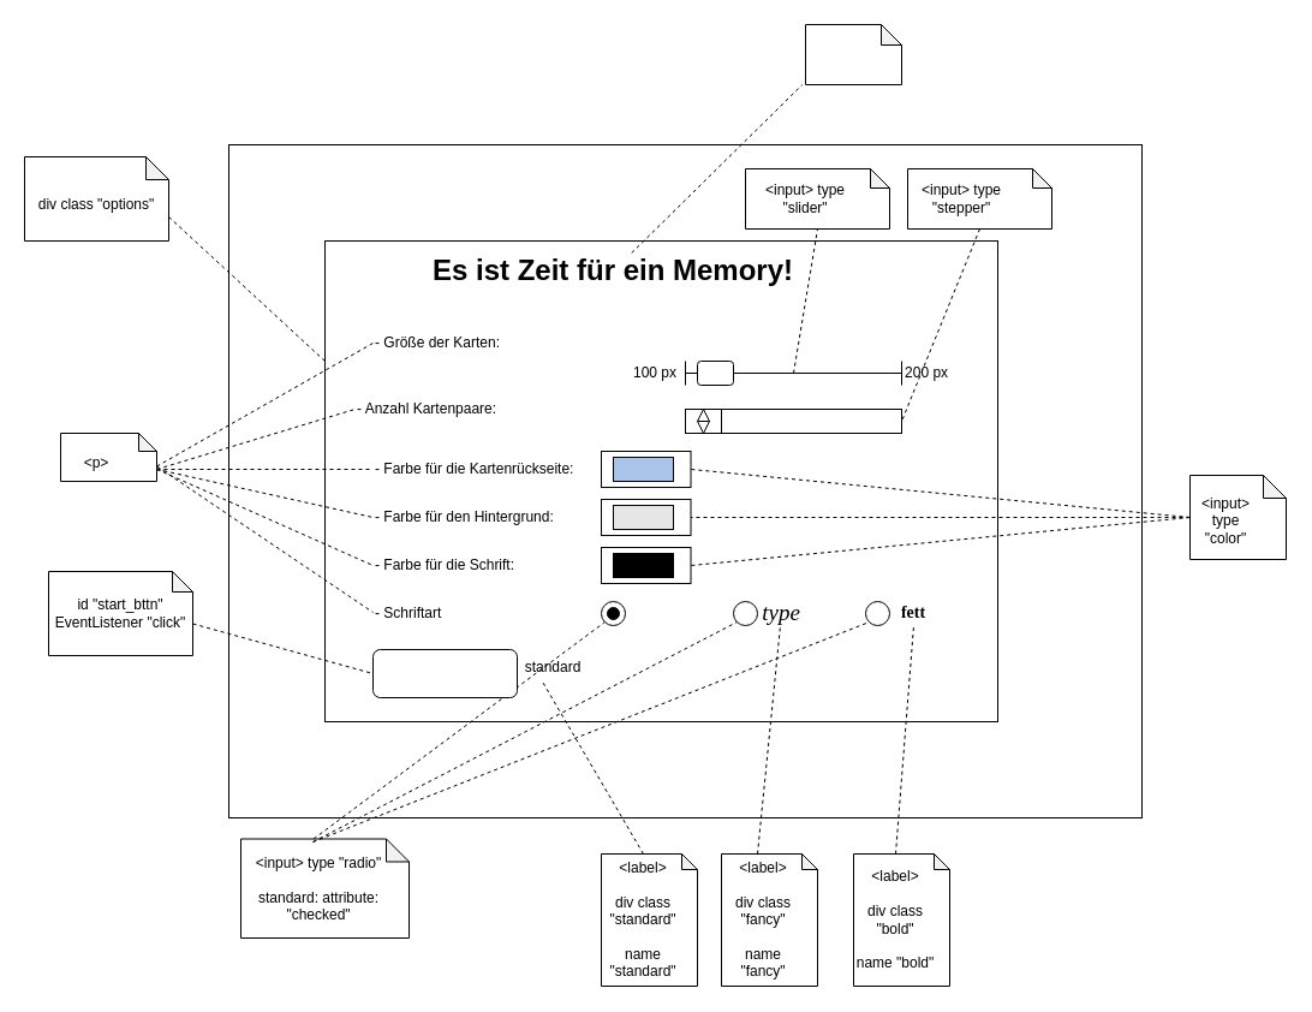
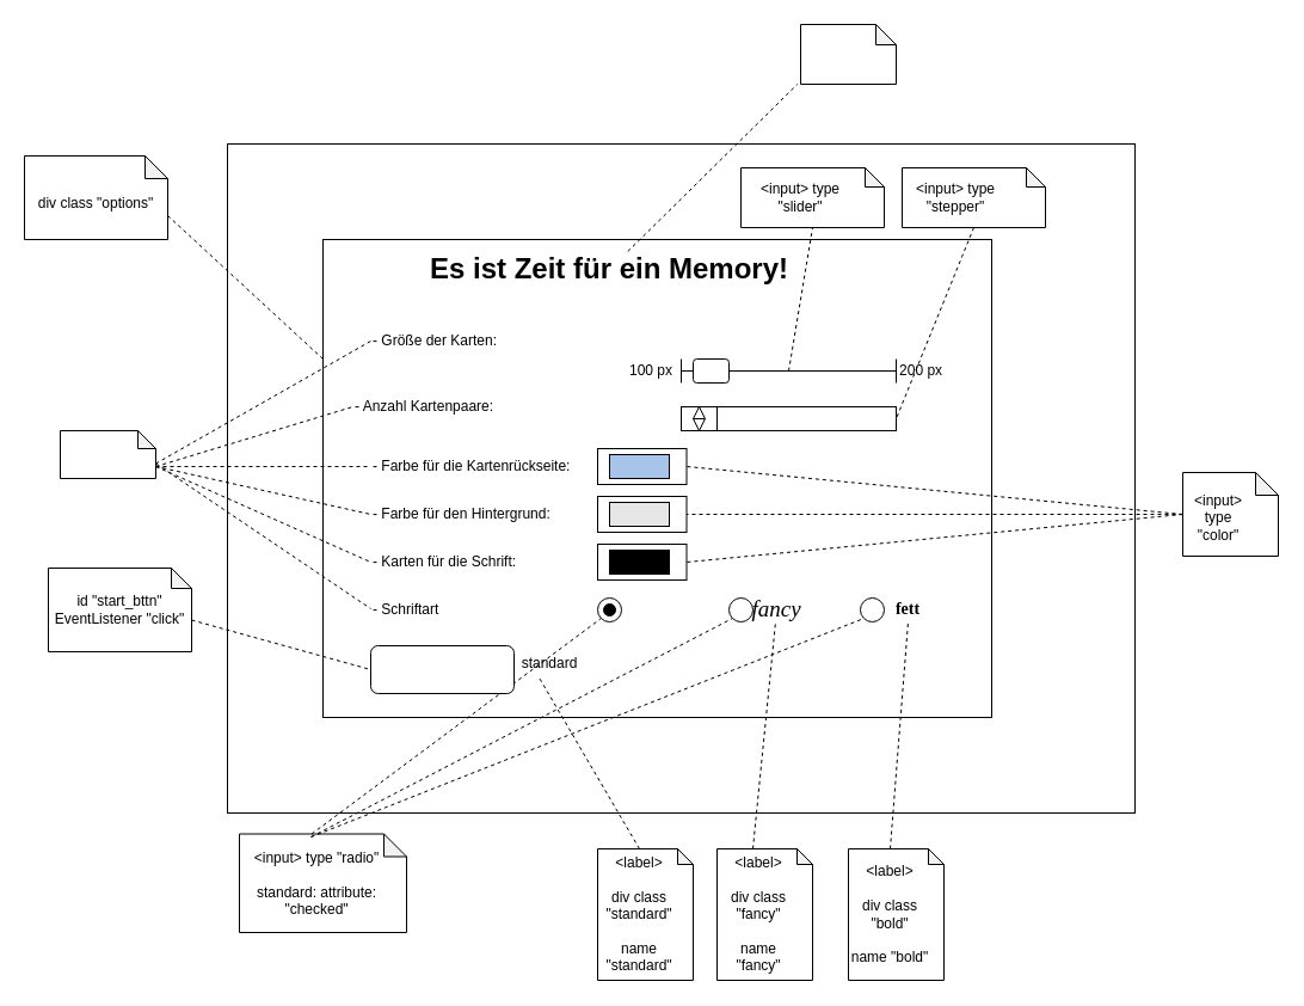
  <mxCell id="0" />
  <mxCell id="1" parent="0" />
  <mxCell id="2" value="" style="rounded=0;whiteSpace=wrap;html=1;fillColor=none;" parent="1" vertex="1"><mxGeometry x="270" y="200" width="560" height="400" as="geometry" /></mxCell>
  <mxCell id="3" value="" style="rounded=0;whiteSpace=wrap;html=1;glass=0;fillColor=none;" parent="1" vertex="1"><mxGeometry x="190" y="120" width="760" height="560" as="geometry" /></mxCell>
  <mxCell id="4" value="&lt;h1&gt;Es ist Zeit für ein Memory!&lt;/h1&gt;" style="text;html=1;strokeColor=none;fillColor=none;align=center;verticalAlign=middle;whiteSpace=wrap;rounded=0;glass=0;" parent="1" vertex="1"><mxGeometry x="320" y="210" width="380" height="30" as="geometry" /></mxCell>
  <mxCell id="5" value="- Größe der Karten:" style="text;html=1;strokeColor=none;fillColor=none;align=left;verticalAlign=middle;whiteSpace=wrap;rounded=0;glass=0;" parent="1" vertex="1"><mxGeometry x="310" y="270" width="200" height="30" as="geometry" /></mxCell>
  <mxCell id="6" value="- Anzahl Kartenpaare:" style="text;html=1;strokeColor=none;fillColor=none;align=left;verticalAlign=middle;whiteSpace=wrap;rounded=0;glass=0;" parent="1" vertex="1"><mxGeometry x="295" y="330" width="200" height="20" as="geometry" /></mxCell>
  <mxCell id="7" value="- Farbe für die Kartenrückseite:" style="text;html=1;strokeColor=none;fillColor=none;align=left;verticalAlign=middle;whiteSpace=wrap;rounded=0;glass=0;" parent="1" vertex="1"><mxGeometry x="310" y="380" width="200" height="20" as="geometry" /></mxCell>
  <mxCell id="8" value="- Farbe für den Hintergrund:" style="text;html=1;strokeColor=none;fillColor=none;align=left;verticalAlign=middle;whiteSpace=wrap;rounded=0;glass=0;" parent="1" vertex="1"><mxGeometry x="310" y="420" width="200" height="20" as="geometry" /></mxCell>
- <mxCell id="9" value="- Farbe für die Schrift:" style="text;html=1;strokeColor=none;fillColor=none;align=left;verticalAlign=middle;whiteSpace=wrap;rounded=0;glass=0;" parent="1" vertex="1"><mxGeometry x="310" y="460" width="200" height="20" as="geometry" /></mxCell>
+ <mxCell id="9" value="- Karten für die Schrift:" style="text;html=1;strokeColor=none;fillColor=none;align=left;verticalAlign=middle;whiteSpace=wrap;rounded=0;glass=0;" parent="1" vertex="1"><mxGeometry x="310" y="460" width="200" height="20" as="geometry" /></mxCell>
  <mxCell id="10" value="- Schriftart" style="text;html=1;strokeColor=none;fillColor=none;align=left;verticalAlign=middle;whiteSpace=wrap;rounded=0;glass=0;" parent="1" vertex="1"><mxGeometry x="310" y="500" width="200" height="20" as="geometry" /></mxCell>
  <mxCell id="11" value="standard" style="text;html=1;strokeColor=none;fillColor=none;align=center;verticalAlign=middle;whiteSpace=wrap;rounded=0;glass=0;" parent="1" vertex="1"><mxGeometry x="440" y="545" width="40" height="20" as="geometry" /></mxCell>
  <mxCell id="12" value="fett" style="text;html=1;strokeColor=none;fillColor=none;align=center;verticalAlign=middle;whiteSpace=wrap;rounded=0;glass=0;fontFamily=Verdana;fontSize=14;fontStyle=1" parent="1" vertex="1"><mxGeometry x="740" y="500" width="40" height="20" as="geometry" /></mxCell>
  <mxCell id="13" value="" style="ellipse;whiteSpace=wrap;html=1;aspect=fixed;glass=0;fontFamily=Verdana;fontSize=14;align=left;" parent="1" vertex="1"><mxGeometry x="500" y="500" width="20" height="20" as="geometry" /></mxCell>
  <mxCell id="14" value="" style="ellipse;whiteSpace=wrap;html=1;aspect=fixed;glass=0;fillColor=none;fontFamily=Verdana;fontSize=14;align=left;" parent="1" vertex="1"><mxGeometry x="720" y="500" width="20" height="20" as="geometry" /></mxCell>
  <mxCell id="15" value="" style="ellipse;whiteSpace=wrap;html=1;aspect=fixed;glass=0;fontFamily=Verdana;fontSize=14;align=left;fillColor=#000000;" parent="1" vertex="1"><mxGeometry x="505" y="505" width="10" height="10" as="geometry" /></mxCell>
  <mxCell id="16" value="" style="shape=crossbar;whiteSpace=wrap;html=1;rounded=1;glass=0;fillColor=none;fontFamily=Helvetica;fontSize=16;align=left;" parent="1" vertex="1"><mxGeometry x="570" y="300" width="180" height="20" as="geometry" /></mxCell>
  <mxCell id="17" value="100 px&amp;nbsp; &amp;nbsp; &amp;nbsp; &amp;nbsp; &amp;nbsp; &amp;nbsp; &amp;nbsp; &amp;nbsp; &amp;nbsp; &amp;nbsp; &amp;nbsp; &amp;nbsp; &amp;nbsp; &amp;nbsp; &amp;nbsp; &amp;nbsp; &amp;nbsp; &amp;nbsp; &amp;nbsp; &amp;nbsp; &amp;nbsp; &amp;nbsp; &amp;nbsp; &amp;nbsp; &amp;nbsp; &amp;nbsp; &amp;nbsp; &amp;nbsp; &amp;nbsp;200 px" style="text;html=1;strokeColor=none;fillColor=none;align=left;verticalAlign=middle;whiteSpace=wrap;rounded=0;glass=0;fontFamily=Helvetica;fontSize=12;" parent="1" vertex="1"><mxGeometry x="525" y="300" width="290" height="20" as="geometry" /></mxCell>
  <mxCell id="18" value="" style="endArrow=none;dashed=1;html=1;fontFamily=Helvetica;fontSize=12;" parent="1" source="4" edge="1"><mxGeometry width="50" height="50" relative="1" as="geometry"><mxPoint x="630" y="200" as="sourcePoint" /><mxPoint x="667.273" y="70" as="targetPoint" /></mxGeometry></mxCell>
  <mxCell id="19" value="" style="shape=note;whiteSpace=wrap;html=1;backgroundOutline=1;darkOpacity=0.05;glass=0;labelBackgroundColor=none;fillColor=#ffffff;fontFamily=Helvetica;fontSize=12;align=left;size=17;" parent="1" vertex="1"><mxGeometry x="670" y="20" width="80" height="50" as="geometry" /></mxCell>
  <mxCell id="20" value="" style="endArrow=none;dashed=1;html=1;fontFamily=Helvetica;fontSize=12;exitX=0;exitY=0.25;exitDx=0;exitDy=0;" parent="1" source="2" edge="1"><mxGeometry width="50" height="50" relative="1" as="geometry"><mxPoint x="470" y="270" as="sourcePoint" /><mxPoint x="140" y="180" as="targetPoint" /></mxGeometry></mxCell>
  <mxCell id="21" value="" style="shape=note;whiteSpace=wrap;html=1;backgroundOutline=1;darkOpacity=0.05;glass=0;labelBackgroundColor=none;fillColor=#ffffff;fontFamily=Helvetica;fontSize=12;align=left;size=19;" parent="1" vertex="1"><mxGeometry x="20" y="130" width="120" height="70" as="geometry" /></mxCell>
  <mxCell id="22" value="div class &quot;options&quot;&lt;br&gt;" style="text;html=1;strokeColor=none;fillColor=none;align=center;verticalAlign=middle;whiteSpace=wrap;rounded=0;glass=0;labelBackgroundColor=none;fontFamily=Helvetica;fontSize=12;" parent="1" vertex="1"><mxGeometry x="30" y="140" width="100" height="60" as="geometry" /></mxCell>
  <mxCell id="23" value="" style="shape=note;whiteSpace=wrap;html=1;backgroundOutline=1;darkOpacity=0.05;size=13;" parent="1" vertex="1"><mxGeometry x="500" y="710" width="80" height="110" as="geometry" /></mxCell>
  <mxCell id="24" value="&amp;lt;label&amp;gt;&lt;br&gt;&lt;br&gt;div class &quot;standard&quot;&lt;br&gt;&lt;br&gt;name &quot;standard&quot;" style="text;html=1;strokeColor=none;fillColor=none;align=center;verticalAlign=middle;whiteSpace=wrap;rounded=0;" parent="1" vertex="1"><mxGeometry x="500" y="710" width="70" height="110" as="geometry" /></mxCell>
  <mxCell id="25" value="" style="shape=note;whiteSpace=wrap;html=1;backgroundOutline=1;darkOpacity=0.05;size=13;" parent="1" vertex="1"><mxGeometry x="600" y="710" width="80" height="110" as="geometry" /></mxCell>
  <mxCell id="26" value="" style="shape=note;whiteSpace=wrap;html=1;backgroundOutline=1;darkOpacity=0.05;size=13;" parent="1" vertex="1"><mxGeometry x="710" y="710" width="80" height="110" as="geometry" /></mxCell>
  <mxCell id="27" value="" style="endArrow=none;dashed=1;html=1;exitX=0.5;exitY=0;exitDx=0;exitDy=0;entryX=0.25;entryY=1;entryDx=0;entryDy=0;" parent="1" source="24" target="11" edge="1"><mxGeometry width="50" height="50" relative="1" as="geometry"><mxPoint x="710" y="590" as="sourcePoint" /><mxPoint x="760" y="540" as="targetPoint" /></mxGeometry></mxCell>
  <mxCell id="28" value="" style="endArrow=none;dashed=1;html=1;exitX=0.5;exitY=0;exitDx=0;exitDy=0;" parent="1" target="57" edge="1"><mxGeometry width="50" height="50" relative="1" as="geometry"><mxPoint x="630" y="710" as="sourcePoint" /><mxPoint x="760" y="540" as="targetPoint" /></mxGeometry></mxCell>
  <mxCell id="29" value="" style="endArrow=none;dashed=1;html=1;exitX=0.5;exitY=0;exitDx=0;exitDy=0;entryX=0.5;entryY=1;entryDx=0;entryDy=0;" parent="1" target="12" edge="1"><mxGeometry width="50" height="50" relative="1" as="geometry"><mxPoint x="745" y="710" as="sourcePoint" /><mxPoint x="760" y="540" as="targetPoint" /></mxGeometry></mxCell>
  <mxCell id="30" value="id &quot;start_bttn&quot;&lt;br&gt;EventListener &quot;click&quot;" style="shape=note;whiteSpace=wrap;html=1;backgroundOutline=1;darkOpacity=0.05;size=17;" parent="1" vertex="1"><mxGeometry x="40" y="475" width="120" height="70" as="geometry" /></mxCell>
  <mxCell id="31" value="" style="endArrow=none;dashed=1;html=1;exitX=0;exitY=0;exitDx=120;exitDy=43.5;exitPerimeter=0;entryX=0;entryY=0.5;entryDx=0;entryDy=0;" parent="1" source="30" target="64" edge="1"><mxGeometry width="50" height="50" relative="1" as="geometry"><mxPoint x="460" y="620" as="sourcePoint" /><mxPoint x="510" y="570" as="targetPoint" /></mxGeometry></mxCell>
  <mxCell id="32" value="" style="rounded=1;whiteSpace=wrap;html=1;" parent="1" vertex="1"><mxGeometry x="580" y="300" width="30" height="20" as="geometry" /></mxCell>
  <mxCell id="33" value="" style="shape=note;whiteSpace=wrap;html=1;backgroundOutline=1;darkOpacity=0.05;size=16;" parent="1" vertex="1"><mxGeometry x="620" y="140" width="120" height="50" as="geometry" /></mxCell>
  <mxCell id="34" value="" style="endArrow=none;dashed=1;html=1;entryX=0.5;entryY=1;entryDx=0;entryDy=0;entryPerimeter=0;" parent="1" target="33" edge="1"><mxGeometry width="50" height="50" relative="1" as="geometry"><mxPoint x="660" y="310" as="sourcePoint" /><mxPoint x="710" y="260" as="targetPoint" /></mxGeometry></mxCell>
  <mxCell id="35" value="&amp;lt;input&amp;gt; type &quot;slider&quot;" style="text;html=1;strokeColor=none;fillColor=none;align=center;verticalAlign=middle;whiteSpace=wrap;rounded=0;" parent="1" vertex="1"><mxGeometry x="630" y="150" width="80" height="30" as="geometry" /></mxCell>
  <mxCell id="36" value="&amp;lt;label&amp;gt;&lt;br&gt;&lt;br&gt;div class &quot;fancy&quot;&lt;br&gt;&lt;br&gt;name &quot;fancy&quot;" style="text;html=1;strokeColor=none;fillColor=none;align=center;verticalAlign=middle;whiteSpace=wrap;rounded=0;" parent="1" vertex="1"><mxGeometry x="600" y="710" width="70" height="110" as="geometry" /></mxCell>
  <mxCell id="37" value="&amp;lt;label&amp;gt;&lt;br&gt;&lt;br&gt;div class &quot;bold&quot;&lt;br&gt;&lt;br&gt;name &quot;bold&quot;" style="text;html=1;strokeColor=none;fillColor=none;align=center;verticalAlign=middle;whiteSpace=wrap;rounded=0;" parent="1" vertex="1"><mxGeometry x="710" y="710" width="70" height="110" as="geometry" /></mxCell>
  <mxCell id="38" value="" style="rounded=0;whiteSpace=wrap;html=1;" parent="1" vertex="1"><mxGeometry x="500" y="375" width="74.5" height="30" as="geometry" /></mxCell>
  <mxCell id="39" value="" style="rounded=0;whiteSpace=wrap;html=1;" parent="1" vertex="1"><mxGeometry x="500" y="415" width="74.5" height="30" as="geometry" /></mxCell>
  <mxCell id="40" value="" style="rounded=0;whiteSpace=wrap;html=1;" parent="1" vertex="1"><mxGeometry x="500" y="455" width="74.5" height="30" as="geometry" /></mxCell>
  <mxCell id="41" value="" style="rounded=0;whiteSpace=wrap;html=1;fillColor=#A9C4EB;" parent="1" vertex="1"><mxGeometry x="510" y="380" width="50" height="20" as="geometry" /></mxCell>
  <mxCell id="42" value="" style="rounded=0;whiteSpace=wrap;html=1;fillColor=#E6E6E6;" parent="1" vertex="1"><mxGeometry x="510" y="420" width="50" height="20" as="geometry" /></mxCell>
  <mxCell id="43" value="" style="rounded=0;whiteSpace=wrap;html=1;fillColor=#000000;" parent="1" vertex="1"><mxGeometry x="510" y="460" width="50" height="20" as="geometry" /></mxCell>
  <mxCell id="44" value="" style="shape=note;whiteSpace=wrap;html=1;backgroundOutline=1;darkOpacity=0.05;fillColor=#FFFFFF;size=15;" parent="1" vertex="1"><mxGeometry x="50" y="360" width="80" height="40" as="geometry" /></mxCell>
- <mxCell id="45" value="&amp;lt;p&amp;gt;" style="text;html=1;strokeColor=none;fillColor=none;align=center;verticalAlign=middle;whiteSpace=wrap;rounded=0;" parent="1" vertex="1"><mxGeometry x="60" y="375" width="40" height="20" as="geometry" /></mxCell>
  <mxCell id="46" value="" style="endArrow=none;dashed=1;html=1;exitX=0;exitY=0;exitDx=80;exitDy=27.5;exitPerimeter=0;entryX=0;entryY=0.5;entryDx=0;entryDy=0;" parent="1" source="44" target="5" edge="1"><mxGeometry width="50" height="50" relative="1" as="geometry"><mxPoint x="470" y="440" as="sourcePoint" /><mxPoint x="520" y="390" as="targetPoint" /></mxGeometry></mxCell>
  <mxCell id="47" value="" style="endArrow=none;dashed=1;html=1;entryX=0;entryY=0.5;entryDx=0;entryDy=0;" parent="1" target="7" edge="1"><mxGeometry width="50" height="50" relative="1" as="geometry"><mxPoint x="130" y="390" as="sourcePoint" /><mxPoint x="320" y="315" as="targetPoint" /></mxGeometry></mxCell>
  <mxCell id="48" value="" style="endArrow=none;dashed=1;html=1;entryX=0;entryY=0.5;entryDx=0;entryDy=0;" parent="1" target="6" edge="1"><mxGeometry width="50" height="50" relative="1" as="geometry"><mxPoint x="130" y="390" as="sourcePoint" /><mxPoint x="330" y="325" as="targetPoint" /></mxGeometry></mxCell>
  <mxCell id="49" value="" style="endArrow=none;dashed=1;html=1;entryX=0;entryY=0.5;entryDx=0;entryDy=0;" parent="1" target="9" edge="1"><mxGeometry width="50" height="50" relative="1" as="geometry"><mxPoint x="130" y="390" as="sourcePoint" /><mxPoint x="340" y="335" as="targetPoint" /></mxGeometry></mxCell>
  <mxCell id="50" value="" style="endArrow=none;dashed=1;html=1;entryX=0;entryY=0.5;entryDx=0;entryDy=0;" parent="1" target="8" edge="1"><mxGeometry width="50" height="50" relative="1" as="geometry"><mxPoint x="130" y="390" as="sourcePoint" /><mxPoint x="350" y="345" as="targetPoint" /></mxGeometry></mxCell>
  <mxCell id="51" value="" style="endArrow=none;dashed=1;html=1;exitX=0;exitY=0;exitDx=80;exitDy=27.5;exitPerimeter=0;" parent="1" source="44" edge="1"><mxGeometry width="50" height="50" relative="1" as="geometry"><mxPoint x="130" y="591.25" as="sourcePoint" /><mxPoint x="310" y="509" as="targetPoint" /></mxGeometry></mxCell>
  <mxCell id="52" value="" style="shape=note;whiteSpace=wrap;html=1;backgroundOutline=1;darkOpacity=0.05;fillColor=#FFFFFF;size=19;" parent="1" vertex="1"><mxGeometry x="990" y="395" width="80" height="70" as="geometry" /></mxCell>
  <mxCell id="53" value="&amp;lt;input&amp;gt; type &quot;color&quot;" style="text;html=1;strokeColor=none;fillColor=none;align=center;verticalAlign=middle;whiteSpace=wrap;rounded=0;" parent="1" vertex="1"><mxGeometry x="1000" y="410" width="40" height="45" as="geometry" /></mxCell>
  <mxCell id="54" value="" style="endArrow=none;dashed=1;html=1;exitX=0;exitY=0.5;exitDx=0;exitDy=0;exitPerimeter=0;entryX=1;entryY=0.5;entryDx=0;entryDy=0;" parent="1" source="52" target="40" edge="1"><mxGeometry width="50" height="50" relative="1" as="geometry"><mxPoint x="720" y="590" as="sourcePoint" /><mxPoint x="770" y="540" as="targetPoint" /></mxGeometry></mxCell>
  <mxCell id="55" value="" style="endArrow=none;dashed=1;html=1;entryX=1;entryY=0.5;entryDx=0;entryDy=0;" parent="1" target="39" edge="1"><mxGeometry width="50" height="50" relative="1" as="geometry"><mxPoint x="990" y="430" as="sourcePoint" /><mxPoint x="602" y="455" as="targetPoint" /></mxGeometry></mxCell>
  <mxCell id="56" value="" style="endArrow=none;dashed=1;html=1;exitX=0;exitY=0.5;exitDx=0;exitDy=0;exitPerimeter=0;entryX=1;entryY=0.5;entryDx=0;entryDy=0;" parent="1" source="52" target="38" edge="1"><mxGeometry width="50" height="50" relative="1" as="geometry"><mxPoint x="890" y="635" as="sourcePoint" /><mxPoint x="594" y="395" as="targetPoint" /></mxGeometry></mxCell>
- <mxCell id="57" value="type" style="text;html=1;strokeColor=none;fillColor=none;align=center;verticalAlign=middle;whiteSpace=wrap;rounded=0;glass=0;fontFamily=Garamond;fontStyle=2;fontSize=19;" parent="1" vertex="1"><mxGeometry x="630" y="500" width="40" height="20" as="geometry" /></mxCell>
+ <mxCell id="57" value="fancy" style="text;html=1;strokeColor=none;fillColor=none;align=center;verticalAlign=middle;whiteSpace=wrap;rounded=0;glass=0;fontFamily=Garamond;fontStyle=2;fontSize=19;" parent="1" vertex="1"><mxGeometry x="630" y="500" width="40" height="20" as="geometry" /></mxCell>
  <mxCell id="58" value="" style="ellipse;whiteSpace=wrap;html=1;aspect=fixed;glass=0;fontFamily=Verdana;fontSize=14;align=left;" parent="1" vertex="1"><mxGeometry x="610" y="500" width="20" height="20" as="geometry" /></mxCell>
  <mxCell id="59" value="" style="shape=note;whiteSpace=wrap;html=1;backgroundOutline=1;darkOpacity=0.05;fillColor=#ffffff;gradientColor=none;size=19;" parent="1" vertex="1"><mxGeometry x="200" y="697.5" width="140" height="82.5" as="geometry" /></mxCell>
  <mxCell id="60" value="&amp;lt;input&amp;gt; type &quot;radio&quot;&lt;br&gt;&lt;br&gt;standard: attribute: &quot;checked&quot;" style="text;html=1;strokeColor=none;fillColor=none;align=center;verticalAlign=middle;whiteSpace=wrap;rounded=0;" parent="1" vertex="1"><mxGeometry x="210" y="718.75" width="110" height="40" as="geometry" /></mxCell>
  <mxCell id="61" value="" style="endArrow=none;dashed=1;html=1;exitX=0;exitY=0;exitDx=60.5;exitDy=0;entryX=0;entryY=1;entryDx=0;entryDy=0;exitPerimeter=0;" parent="1" source="59" target="13" edge="1"><mxGeometry width="50" height="50" relative="1" as="geometry"><mxPoint x="380" y="650" as="sourcePoint" /><mxPoint x="430" y="600" as="targetPoint" /></mxGeometry></mxCell>
  <mxCell id="62" value="" style="endArrow=none;dashed=1;html=1;entryX=0;entryY=1;entryDx=0;entryDy=0;" parent="1" target="14" edge="1"><mxGeometry width="50" height="50" relative="1" as="geometry"><mxPoint x="260" y="700" as="sourcePoint" /><mxPoint x="460" y="610" as="targetPoint" /></mxGeometry></mxCell>
  <mxCell id="63" value="" style="endArrow=none;dashed=1;html=1;entryX=0;entryY=1;entryDx=0;entryDy=0;" parent="1" target="58" edge="1"><mxGeometry width="50" height="50" relative="1" as="geometry"><mxPoint x="260" y="700" as="sourcePoint" /><mxPoint x="440" y="610" as="targetPoint" /></mxGeometry></mxCell>
  <mxCell id="64" value="" style="rounded=1;whiteSpace=wrap;html=1;" parent="1" vertex="1"><mxGeometry x="310" y="540" width="120" height="40" as="geometry" /></mxCell>
  <mxCell id="65" value="" style="rounded=0;whiteSpace=wrap;html=1;fillColor=#ffffff;gradientColor=none;" parent="1" vertex="1"><mxGeometry x="570" y="340" width="180" height="20" as="geometry" /></mxCell>
  <mxCell id="66" value="" style="rounded=0;whiteSpace=wrap;html=1;fillColor=#ffffff;gradientColor=none;" parent="1" vertex="1"><mxGeometry x="570" y="340" width="30" height="20" as="geometry" /></mxCell>
  <mxCell id="67" value="" style="rhombus;whiteSpace=wrap;html=1;fillColor=#ffffff;gradientColor=none;" parent="1" vertex="1"><mxGeometry x="580" y="340" width="10" height="20" as="geometry" /></mxCell>
  <mxCell id="68" value="" style="endArrow=none;html=1;entryX=0;entryY=0.5;entryDx=0;entryDy=0;exitX=1;exitY=0.5;exitDx=0;exitDy=0;" parent="1" source="67" target="67" edge="1"><mxGeometry width="50" height="50" relative="1" as="geometry"><mxPoint x="400" y="430" as="sourcePoint" /><mxPoint x="450" y="380" as="targetPoint" /></mxGeometry></mxCell>
  <mxCell id="69" value="" style="shape=note;whiteSpace=wrap;html=1;backgroundOutline=1;darkOpacity=0.05;size=16;" parent="1" vertex="1"><mxGeometry x="755" y="140" width="120" height="50" as="geometry" /></mxCell>
  <mxCell id="70" value="&amp;lt;input&amp;gt; type &quot;stepper&quot;" style="text;html=1;strokeColor=none;fillColor=none;align=center;verticalAlign=middle;whiteSpace=wrap;rounded=0;" parent="1" vertex="1"><mxGeometry x="750" y="145" width="100" height="40" as="geometry" /></mxCell>
  <mxCell id="71" value="" style="endArrow=none;dashed=1;html=1;exitX=0.5;exitY=1;exitDx=0;exitDy=0;exitPerimeter=0;entryX=1;entryY=0.5;entryDx=0;entryDy=0;" parent="1" source="69" target="65" edge="1"><mxGeometry width="50" height="50" relative="1" as="geometry"><mxPoint x="640" y="380" as="sourcePoint" /><mxPoint x="690" y="330" as="targetPoint" /></mxGeometry></mxCell>
